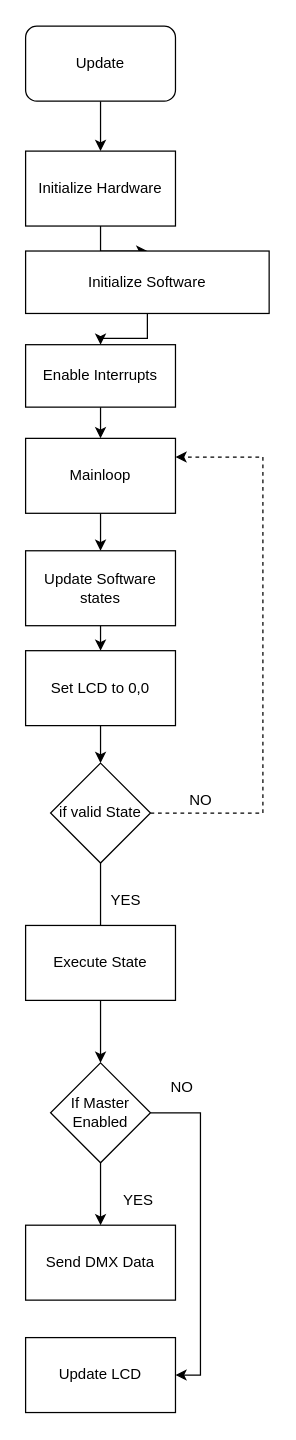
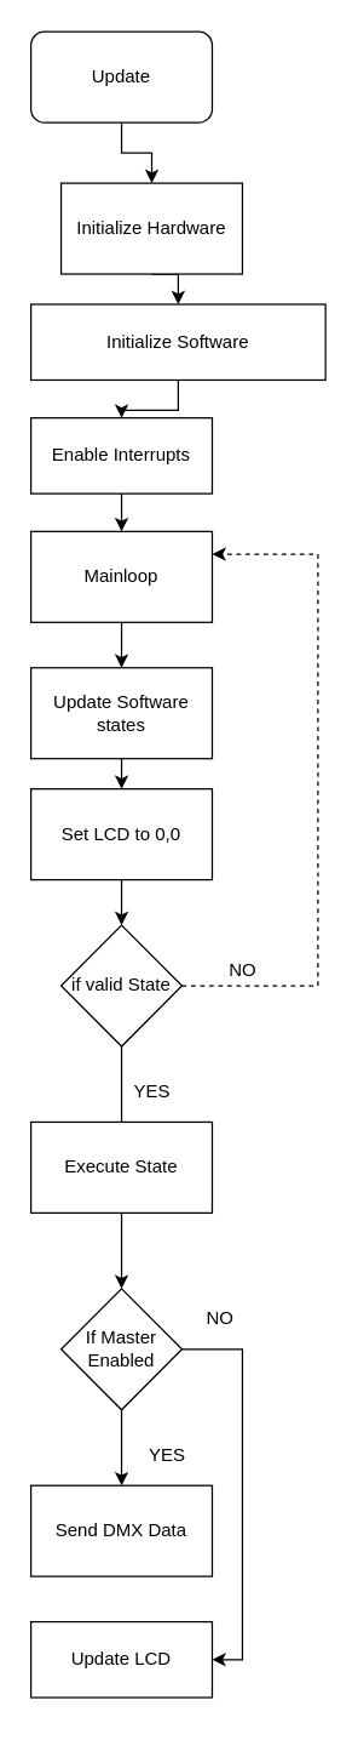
  <mxCell id="0" />
  <mxCell id="1" parent="0" />
  <mxCell id="2" style="edgeStyle=orthogonalEdgeStyle;rounded=0;orthogonalLoop=1;jettySize=auto;html=1;exitX=0.5;exitY=1;exitDx=0;exitDy=0;" edge="1" parent="1" source="3" target="5"><mxGeometry relative="1" as="geometry" /></mxCell>
  <mxCell id="3" value="Update" style="rounded=1;whiteSpace=wrap;html=1;" vertex="1" parent="1"><mxGeometry x="20" y="20" width="120" height="60" as="geometry" /></mxCell>
  <mxCell id="4" style="edgeStyle=orthogonalEdgeStyle;rounded=0;orthogonalLoop=1;jettySize=auto;html=1;exitX=0.5;exitY=1;exitDx=0;exitDy=0;entryX=0.5;entryY=0;entryDx=0;entryDy=0;" edge="1" parent="1" source="5" target="7"><mxGeometry relative="1" as="geometry" /></mxCell>
- <mxCell id="5" value="Initialize Hardware" style="rounded=0;whiteSpace=wrap;html=1;" vertex="1" parent="1"><mxGeometry x="20" y="120" width="120" height="60" as="geometry" /></mxCell>
+ <mxCell id="5" value="Initialize Hardware" style="rounded=0;whiteSpace=wrap;html=1;" vertex="1" parent="1"><mxGeometry x="40" y="120" width="120" height="60" as="geometry" /></mxCell>
  <mxCell id="6" style="edgeStyle=orthogonalEdgeStyle;rounded=0;orthogonalLoop=1;jettySize=auto;html=1;exitX=0.5;exitY=1;exitDx=0;exitDy=0;entryX=0.5;entryY=0;entryDx=0;entryDy=0;" edge="1" parent="1" source="7" target="9"><mxGeometry relative="1" as="geometry" /></mxCell>
  <mxCell id="7" value="Initialize Software" style="rounded=0;whiteSpace=wrap;html=1;" vertex="1" parent="1"><mxGeometry x="20" y="200" width="195" height="50" as="geometry" /></mxCell>
  <mxCell id="8" style="edgeStyle=orthogonalEdgeStyle;rounded=0;orthogonalLoop=1;jettySize=auto;html=1;exitX=0.5;exitY=1;exitDx=0;exitDy=0;entryX=0.5;entryY=0;entryDx=0;entryDy=0;" edge="1" parent="1" source="9" target="11"><mxGeometry relative="1" as="geometry" /></mxCell>
  <mxCell id="9" value="Enable Interrupts" style="rounded=0;whiteSpace=wrap;html=1;" vertex="1" parent="1"><mxGeometry x="20" y="275" width="120" height="50" as="geometry" /></mxCell>
  <mxCell id="10" style="edgeStyle=orthogonalEdgeStyle;rounded=0;orthogonalLoop=1;jettySize=auto;html=1;exitX=0.5;exitY=1;exitDx=0;exitDy=0;" edge="1" parent="1" source="11" target="13"><mxGeometry relative="1" as="geometry" /></mxCell>
  <mxCell id="11" value="Mainloop" style="rounded=0;whiteSpace=wrap;html=1;" vertex="1" parent="1"><mxGeometry x="20" y="350" width="120" height="60" as="geometry" /></mxCell>
  <mxCell id="12" style="edgeStyle=orthogonalEdgeStyle;rounded=0;orthogonalLoop=1;jettySize=auto;html=1;exitX=0.5;exitY=1;exitDx=0;exitDy=0;entryX=0.5;entryY=0;entryDx=0;entryDy=0;" edge="1" parent="1" source="13" target="16"><mxGeometry relative="1" as="geometry" /></mxCell>
  <mxCell id="13" value="Update Software states" style="rounded=0;whiteSpace=wrap;html=1;" vertex="1" parent="1"><mxGeometry x="20" y="440" width="120" height="60" as="geometry" /></mxCell>
  <mxCell id="14" style="edgeStyle=orthogonalEdgeStyle;rounded=0;orthogonalLoop=1;jettySize=auto;html=1;exitX=0.5;exitY=1;exitDx=0;exitDy=0;" edge="1" parent="1" source="13" target="13"><mxGeometry relative="1" as="geometry" /></mxCell>
  <mxCell id="15" style="edgeStyle=orthogonalEdgeStyle;rounded=0;orthogonalLoop=1;jettySize=auto;html=1;exitX=0.5;exitY=1;exitDx=0;exitDy=0;entryX=0.5;entryY=0;entryDx=0;entryDy=0;" edge="1" parent="1" source="16" target="19"><mxGeometry relative="1" as="geometry" /></mxCell>
  <mxCell id="16" value="Set LCD to 0,0" style="rounded=0;whiteSpace=wrap;html=1;" vertex="1" parent="1"><mxGeometry x="20" y="520" width="120" height="60" as="geometry" /></mxCell>
  <mxCell id="17" style="edgeStyle=orthogonalEdgeStyle;rounded=0;orthogonalLoop=1;jettySize=auto;html=1;exitX=1;exitY=0.5;exitDx=0;exitDy=0;entryX=1;entryY=0.25;entryDx=0;entryDy=0;dashed=1;" edge="1" parent="1" source="19" target="11"><mxGeometry relative="1" as="geometry"><mxPoint x="210" y="650" as="targetPoint" /><Array as="points"><mxPoint x="210" y="650" /><mxPoint x="210" y="365" /></Array></mxGeometry></mxCell>
  <mxCell id="18" style="edgeStyle=orthogonalEdgeStyle;rounded=0;orthogonalLoop=1;jettySize=auto;html=1;exitX=0.5;exitY=1;exitDx=0;exitDy=0;" edge="1" parent="1" source="19"><mxGeometry relative="1" as="geometry"><mxPoint x="80" y="750" as="targetPoint" /></mxGeometry></mxCell>
  <mxCell id="19" value="if valid State" style="rhombus;whiteSpace=wrap;html=1;" vertex="1" parent="1"><mxGeometry x="40" y="610" width="80" height="80" as="geometry" /></mxCell>
  <mxCell id="20" value="NO" style="text;html=1;align=center;verticalAlign=middle;resizable=0;points=[];autosize=1;" vertex="1" parent="1"><mxGeometry x="145" y="630" width="30" height="20" as="geometry" /></mxCell>
  <mxCell id="21" value="YES" style="text;html=1;align=center;verticalAlign=middle;resizable=0;points=[];autosize=1;" vertex="1" parent="1"><mxGeometry x="80" y="710" width="40" height="20" as="geometry" /></mxCell>
  <mxCell id="22" style="edgeStyle=orthogonalEdgeStyle;rounded=0;orthogonalLoop=1;jettySize=auto;html=1;exitX=0.5;exitY=1;exitDx=0;exitDy=0;entryX=0.5;entryY=0;entryDx=0;entryDy=0;" edge="1" parent="1" source="23"><mxGeometry relative="1" as="geometry"><mxPoint x="80" y="850" as="targetPoint" /></mxGeometry></mxCell>
  <mxCell id="23" value="Execute State" style="rounded=0;whiteSpace=wrap;html=1;" vertex="1" parent="1"><mxGeometry x="20" y="740" width="120" height="60" as="geometry" /></mxCell>
  <mxCell id="24" style="edgeStyle=orthogonalEdgeStyle;rounded=0;orthogonalLoop=1;jettySize=auto;html=1;exitX=0.5;exitY=1;exitDx=0;exitDy=0;entryX=0.5;entryY=0;entryDx=0;entryDy=0;" edge="1" parent="1" source="26" target="27"><mxGeometry relative="1" as="geometry" /></mxCell>
  <mxCell id="25" style="edgeStyle=orthogonalEdgeStyle;rounded=0;orthogonalLoop=1;jettySize=auto;html=1;exitX=1;exitY=0.5;exitDx=0;exitDy=0;entryX=1;entryY=0.5;entryDx=0;entryDy=0;" edge="1" parent="1" source="26" target="29"><mxGeometry relative="1" as="geometry" /></mxCell>
  <mxCell id="26" value="If Master Enabled" style="rhombus;whiteSpace=wrap;html=1;" vertex="1" parent="1"><mxGeometry x="40" y="850" width="80" height="80" as="geometry" /></mxCell>
  <mxCell id="27" value="Send DMX Data" style="rounded=0;whiteSpace=wrap;html=1;" vertex="1" parent="1"><mxGeometry x="20" y="980" width="120" height="60" as="geometry" /></mxCell>
  <mxCell id="28" value="YES" style="text;html=1;align=center;verticalAlign=middle;resizable=0;points=[];autosize=1;" vertex="1" parent="1"><mxGeometry x="90" y="950" width="40" height="20" as="geometry" /></mxCell>
- <mxCell id="29" value="Update LCD" style="rounded=0;whiteSpace=wrap;html=1;" vertex="1" parent="1"><mxGeometry x="20" y="1070" width="120" height="60" as="geometry" /></mxCell>
+ <mxCell id="29" value="Update LCD" style="rounded=0;whiteSpace=wrap;html=1;" vertex="1" parent="1"><mxGeometry x="20" y="1070" width="120" height="50" as="geometry" /></mxCell>
  <mxCell id="30" value="NO" style="text;html=1;align=center;verticalAlign=middle;resizable=0;points=[];autosize=1;" vertex="1" parent="1"><mxGeometry x="130" y="860" width="30" height="20" as="geometry" /></mxCell>
